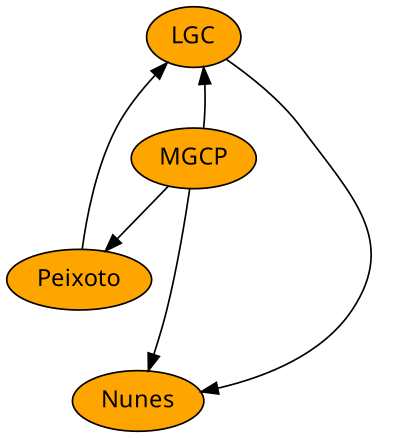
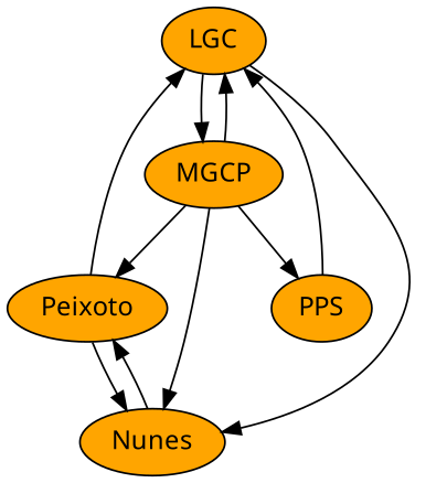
  digraph {
    fontname="Noto Sans"
    node [fillcolor=orange fontname="Noto Sans" style=filled]
    edge [fontname="Noto Sans"]
    LGC
    MGCP
    Nunes
+   PPS
    Peixoto
+   LGC -> MGCP
    LGC -> Nunes
    MGCP -> LGC
    MGCP -> Nunes
+   MGCP -> PPS
    MGCP -> Peixoto
+   Nunes -> Peixoto
+   PPS -> LGC
    Peixoto -> LGC
+   Peixoto -> Nunes
  }
